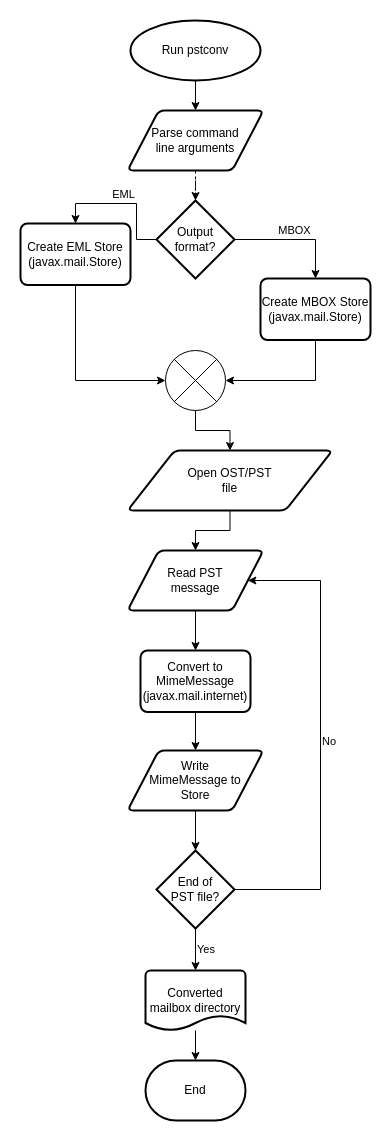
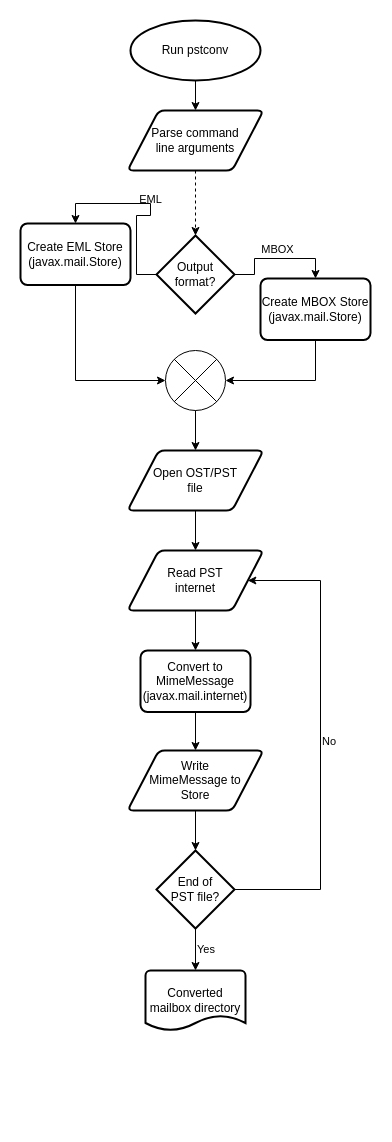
  <mxCell id="0" />
  <mxCell id="1" parent="0" />
  <mxCell id="2" style="edgeStyle=orthogonalEdgeStyle;rounded=0;orthogonalLoop=1;jettySize=auto;html=1;exitX=0.5;exitY=1;exitDx=0;exitDy=0;exitPerimeter=0;entryX=0.5;entryY=0;entryDx=0;entryDy=0;" edge="1" parent="1" source="3" target="5"><mxGeometry relative="1" as="geometry" /></mxCell>
  <mxCell id="3" value="Run pstconv" style="strokeWidth=2;html=1;shape=mxgraph.flowchart.start_1;whiteSpace=wrap;fillColor=none;" vertex="1" parent="1"><mxGeometry x="130" y="20" width="130" height="60" as="geometry" /></mxCell>
  <mxCell id="4" style="edgeStyle=orthogonalEdgeStyle;rounded=0;orthogonalLoop=1;jettySize=auto;html=1;dashed=1;" edge="1" parent="1" source="5" target="8"><mxGeometry relative="1" as="geometry" /></mxCell>
  <mxCell id="5" value="&lt;div&gt;Parse command&lt;/div&gt;&lt;div&gt;line arguments&lt;/div&gt;" style="shape=parallelogram;html=1;strokeWidth=2;perimeter=parallelogramPerimeter;whiteSpace=wrap;rounded=1;arcSize=12;size=0.23;fillColor=none;" vertex="1" parent="1"><mxGeometry x="127" y="110" width="136" height="60" as="geometry" /></mxCell>
  <mxCell id="6" value="EML" style="edgeStyle=orthogonalEdgeStyle;rounded=0;orthogonalLoop=1;jettySize=auto;html=1;entryX=0.5;entryY=0;entryDx=0;entryDy=0;shadow=0;sketch=0;labelBackgroundColor=none;labelPosition=center;verticalLabelPosition=top;align=center;verticalAlign=bottom;" edge="1" parent="1" source="8" target="10"><mxGeometry relative="1" as="geometry" /></mxCell>
  <mxCell id="7" value="MBOX" style="edgeStyle=orthogonalEdgeStyle;rounded=0;orthogonalLoop=1;jettySize=auto;html=1;exitX=1;exitY=0.5;exitDx=0;exitDy=0;exitPerimeter=0;entryX=0.5;entryY=0;entryDx=0;entryDy=0;labelBackgroundColor=none;labelPosition=center;verticalLabelPosition=top;align=center;verticalAlign=bottom;" edge="1" parent="1" source="8" target="12"><mxGeometry relative="1" as="geometry" /></mxCell>
- <mxCell id="8" value="&lt;div&gt;Output&lt;/div&gt;&lt;div&gt;format?&lt;br&gt;&lt;/div&gt;" style="strokeWidth=2;html=1;shape=mxgraph.flowchart.decision;whiteSpace=wrap;fillColor=none;" vertex="1" parent="1"><mxGeometry x="156" y="200" width="78" height="78" as="geometry" /></mxCell>
+ <mxCell id="8" value="&lt;div&gt;Output&lt;/div&gt;&lt;div&gt;format?&lt;br&gt;&lt;/div&gt;" style="strokeWidth=2;html=1;shape=mxgraph.flowchart.decision;whiteSpace=wrap;fillColor=none;" vertex="1" parent="1"><mxGeometry x="156" y="235" width="78" height="78" as="geometry" /></mxCell>
  <mxCell id="9" style="edgeStyle=orthogonalEdgeStyle;rounded=0;orthogonalLoop=1;jettySize=auto;html=1;entryX=0;entryY=0.5;entryDx=0;entryDy=0;entryPerimeter=0;exitX=0.5;exitY=1;exitDx=0;exitDy=0;" edge="1" parent="1" source="10" target="14"><mxGeometry relative="1" as="geometry" /></mxCell>
  <mxCell id="10" value="&lt;div&gt;Create EML Store&lt;/div&gt;&lt;div&gt;(javax.mail.Store)&lt;br&gt;&lt;/div&gt;" style="rounded=1;whiteSpace=wrap;html=1;absoluteArcSize=1;arcSize=14;strokeWidth=2;fillColor=none;" vertex="1" parent="1"><mxGeometry x="20" y="223" width="110" height="61.5" as="geometry" /></mxCell>
  <mxCell id="11" style="edgeStyle=orthogonalEdgeStyle;rounded=0;orthogonalLoop=1;jettySize=auto;html=1;entryX=1;entryY=0.5;entryDx=0;entryDy=0;entryPerimeter=0;exitX=0.5;exitY=1;exitDx=0;exitDy=0;" edge="1" parent="1" source="12" target="14"><mxGeometry relative="1" as="geometry" /></mxCell>
  <mxCell id="12" value="&lt;div&gt;Create MBOX Store&lt;/div&gt;&lt;div&gt;(javax.mail.Store)&lt;br&gt;&lt;/div&gt;" style="rounded=1;whiteSpace=wrap;html=1;absoluteArcSize=1;arcSize=14;strokeWidth=2;fillColor=none;" vertex="1" parent="1"><mxGeometry x="260" y="278" width="110" height="61.5" as="geometry" /></mxCell>
  <mxCell id="13" style="edgeStyle=orthogonalEdgeStyle;rounded=0;orthogonalLoop=1;jettySize=auto;html=1;entryX=0.5;entryY=0;entryDx=0;entryDy=0;" edge="1" parent="1" source="14" target="16"><mxGeometry relative="1" as="geometry" /></mxCell>
  <mxCell id="14" value="" style="verticalLabelPosition=bottom;verticalAlign=top;html=1;shape=mxgraph.flowchart.or;fillColor=none;" vertex="1" parent="1"><mxGeometry x="165" y="350" width="60" height="60" as="geometry" /></mxCell>
  <mxCell id="15" style="edgeStyle=orthogonalEdgeStyle;rounded=0;orthogonalLoop=1;jettySize=auto;html=1;exitX=0.5;exitY=1;exitDx=0;exitDy=0;entryX=0.5;entryY=0;entryDx=0;entryDy=0;" edge="1" parent="1" source="16" target="20"><mxGeometry relative="1" as="geometry" /></mxCell>
- <mxCell id="16" value="&lt;div&gt;Open OST/PST &lt;br&gt;&lt;/div&gt;&lt;div&gt;file&lt;/div&gt;" style="shape=parallelogram;html=1;strokeWidth=2;perimeter=parallelogramPerimeter;whiteSpace=wrap;rounded=1;arcSize=12;size=0.23;fillColor=none;" vertex="1" parent="1"><mxGeometry x="127" y="450" width="205" height="60" as="geometry" /></mxCell>
+ <mxCell id="16" value="&lt;div&gt;Open OST/PST &lt;br&gt;&lt;/div&gt;&lt;div&gt;file&lt;/div&gt;" style="shape=parallelogram;html=1;strokeWidth=2;perimeter=parallelogramPerimeter;whiteSpace=wrap;rounded=1;arcSize=12;size=0.23;fillColor=none;" vertex="1" parent="1"><mxGeometry x="127" y="450" width="136" height="60" as="geometry" /></mxCell>
  <mxCell id="17" style="edgeStyle=orthogonalEdgeStyle;rounded=0;orthogonalLoop=1;jettySize=auto;html=1;entryX=0.5;entryY=0;entryDx=0;entryDy=0;" edge="1" parent="1" source="18" target="25"><mxGeometry relative="1" as="geometry" /></mxCell>
  <mxCell id="18" value="&lt;div&gt;Convert to MimeMessage&lt;/div&gt;&lt;div&gt;(javax.mail.internet)&lt;br&gt;&lt;/div&gt;" style="rounded=1;whiteSpace=wrap;html=1;absoluteArcSize=1;arcSize=14;strokeWidth=2;fillColor=none;" vertex="1" parent="1"><mxGeometry x="140" y="650" width="110" height="61.5" as="geometry" /></mxCell>
  <mxCell id="19" style="edgeStyle=orthogonalEdgeStyle;rounded=0;orthogonalLoop=1;jettySize=auto;html=1;entryX=0.5;entryY=0;entryDx=0;entryDy=0;" edge="1" parent="1" source="20" target="18"><mxGeometry relative="1" as="geometry" /></mxCell>
- <mxCell id="20" value="&lt;div&gt;Read PST&lt;/div&gt;&lt;div&gt;message&lt;br&gt;&lt;/div&gt;" style="shape=parallelogram;html=1;strokeWidth=2;perimeter=parallelogramPerimeter;whiteSpace=wrap;rounded=1;arcSize=12;size=0.23;fillColor=none;" vertex="1" parent="1"><mxGeometry x="127" y="550" width="136" height="60" as="geometry" /></mxCell>
+ <mxCell id="20" value="&lt;div&gt;Read PST&lt;/div&gt;&lt;div&gt;internet&lt;br&gt;&lt;/div&gt;" style="shape=parallelogram;html=1;strokeWidth=2;perimeter=parallelogramPerimeter;whiteSpace=wrap;rounded=1;arcSize=12;size=0.23;fillColor=none;" vertex="1" parent="1"><mxGeometry x="127" y="550" width="136" height="60" as="geometry" /></mxCell>
  <mxCell id="21" value="No" style="edgeStyle=orthogonalEdgeStyle;rounded=0;orthogonalLoop=1;jettySize=auto;html=1;entryX=1;entryY=0.5;entryDx=0;entryDy=0;labelBackgroundColor=none;labelPosition=right;verticalLabelPosition=middle;align=left;verticalAlign=middle;" edge="1" parent="1" source="23" target="20"><mxGeometry relative="1" as="geometry"><Array as="points"><mxPoint x="320" y="889" /><mxPoint x="320" y="580" /></Array></mxGeometry></mxCell>
  <mxCell id="22" value="Yes" style="edgeStyle=orthogonalEdgeStyle;rounded=0;orthogonalLoop=1;jettySize=auto;html=1;exitX=0.5;exitY=1;exitDx=0;exitDy=0;exitPerimeter=0;entryX=0.5;entryY=0;entryDx=0;entryDy=0;entryPerimeter=0;labelPosition=right;verticalLabelPosition=middle;align=left;verticalAlign=middle;labelBackgroundColor=none;" edge="1" parent="1" source="23" target="27"><mxGeometry relative="1" as="geometry" /></mxCell>
  <mxCell id="23" value="&lt;div&gt;End of &lt;br&gt;&lt;/div&gt;&lt;div&gt;PST file?&lt;br&gt;&lt;/div&gt;" style="strokeWidth=2;html=1;shape=mxgraph.flowchart.decision;whiteSpace=wrap;fillColor=none;" vertex="1" parent="1"><mxGeometry x="156" y="850" width="78" height="78" as="geometry" /></mxCell>
  <mxCell id="24" style="edgeStyle=orthogonalEdgeStyle;rounded=0;orthogonalLoop=1;jettySize=auto;html=1;entryX=0.5;entryY=0;entryDx=0;entryDy=0;entryPerimeter=0;" edge="1" parent="1" source="25" target="23"><mxGeometry relative="1" as="geometry" /></mxCell>
  <mxCell id="25" value="&lt;div&gt;Write&lt;/div&gt;&lt;div&gt;MimeMessage to&lt;/div&gt;&lt;div&gt;Store&lt;br&gt;&lt;/div&gt;" style="shape=parallelogram;html=1;strokeWidth=2;perimeter=parallelogramPerimeter;whiteSpace=wrap;rounded=1;arcSize=12;size=0.23;fillColor=none;" vertex="1" parent="1"><mxGeometry x="127" y="750" width="136" height="60" as="geometry" /></mxCell>
- <mxCell id="26" style="edgeStyle=orthogonalEdgeStyle;rounded=0;orthogonalLoop=1;jettySize=auto;html=1;entryX=0.5;entryY=0;entryDx=0;entryDy=0;entryPerimeter=0;" edge="1" parent="1" source="27" target="28"><mxGeometry relative="1" as="geometry" /></mxCell>
  <mxCell id="27" value="Converted mailbox directory" style="strokeWidth=2;html=1;shape=mxgraph.flowchart.document2;whiteSpace=wrap;size=0.25;fillColor=none;" vertex="1" parent="1"><mxGeometry x="145" y="970" width="100" height="60" as="geometry" /></mxCell>
- <mxCell id="28" value="End" style="strokeWidth=2;html=1;shape=mxgraph.flowchart.terminator;whiteSpace=wrap;fillColor=none;" vertex="1" parent="1"><mxGeometry x="145" y="1060" width="100" height="60" as="geometry" /></mxCell>
